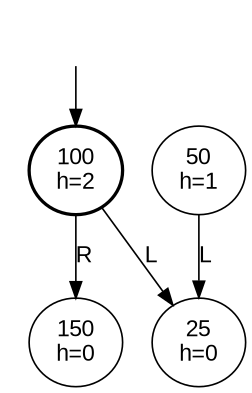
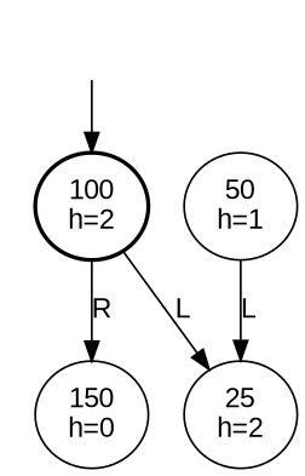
  digraph {
    fontname="Liberation Sans"
    node [fontname="Liberation Sans"]
    edge [fontname="Liberation Sans"]
    Dummy [style=invis]
    n2 [label="100\nh=2" penwidth=2]
    n3 [label="150\nh=0"]
-   n4 [label="25\nh=0"]
+   n4 [label="25\nh=2"]
    n5 [label="50\nh=1"]
    Dummy -> n2
    n2 -> n3 [label=R]
    n2 -> n4 [label=L]
    n5 -> n4 [label=L]
  }
